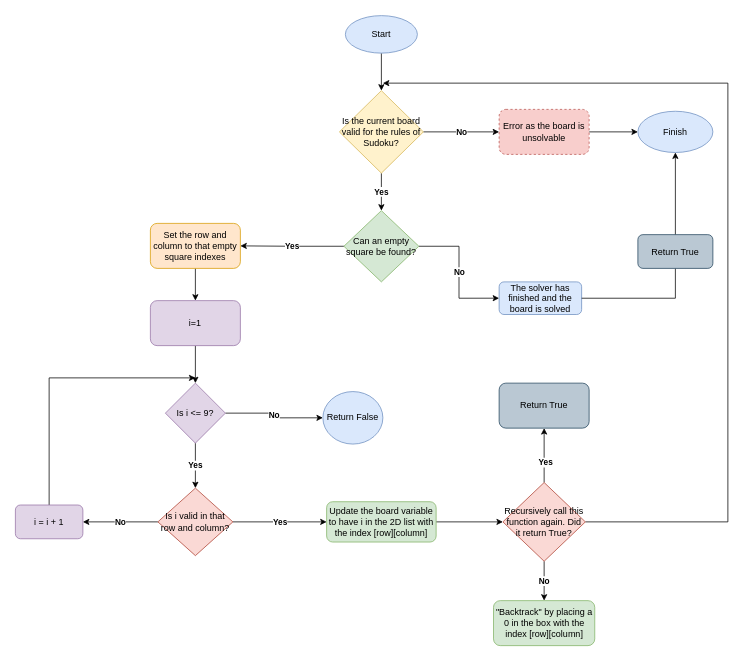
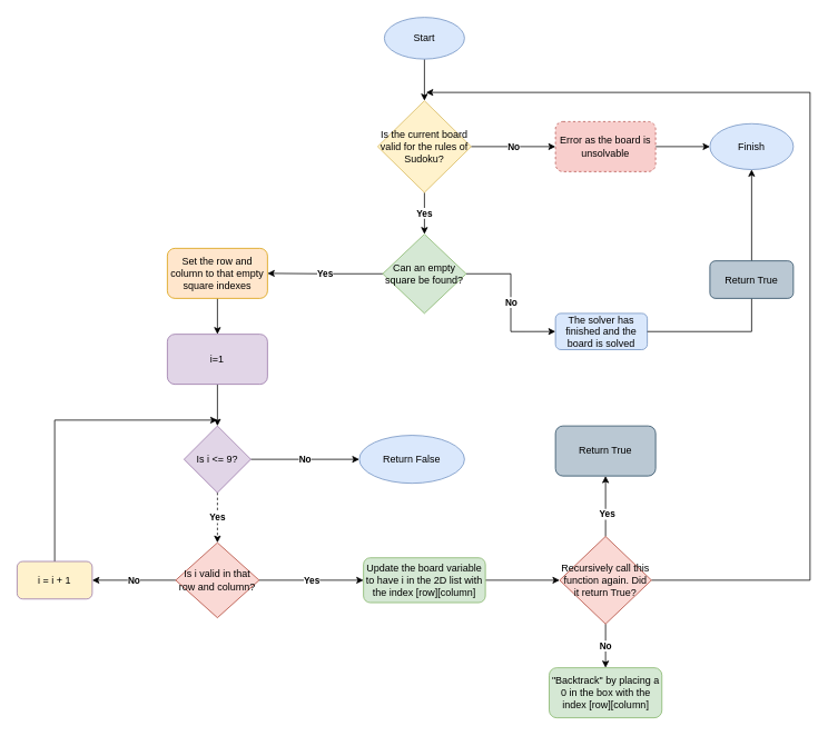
  <mxCell id="0" />
  <mxCell id="1" parent="0" />
  <mxCell id="2" value="" style="edgeStyle=orthogonalEdgeStyle;rounded=0;orthogonalLoop=1;jettySize=auto;html=1;entryX=0.5;entryY=0;entryDx=0;entryDy=0;" parent="1" source="3" target="6" edge="1"><mxGeometry relative="1" as="geometry" /></mxCell>
  <mxCell id="3" value="Start" style="ellipse;whiteSpace=wrap;html=1;fillColor=#dae8fc;strokeColor=#6c8ebf;" parent="1" vertex="1"><mxGeometry x="460" y="20" width="96" height="50" as="geometry" /></mxCell>
  <mxCell id="4" value="&lt;b&gt;Yes&lt;/b&gt;" style="edgeStyle=orthogonalEdgeStyle;rounded=0;orthogonalLoop=1;jettySize=auto;html=1;entryX=0.5;entryY=0;entryDx=0;entryDy=0;" parent="1" source="6" target="11" edge="1"><mxGeometry relative="1" as="geometry" /></mxCell>
  <mxCell id="5" value="&lt;b&gt;No&lt;/b&gt;" style="edgeStyle=orthogonalEdgeStyle;rounded=0;orthogonalLoop=1;jettySize=auto;html=1;entryX=0;entryY=0.5;entryDx=0;entryDy=0;" parent="1" source="6" target="8" edge="1"><mxGeometry relative="1" as="geometry" /></mxCell>
  <mxCell id="6" value="Is the current board valid for the rules of Sudoku?" style="rhombus;whiteSpace=wrap;html=1;fillColor=#fff2cc;strokeColor=#d6b656;" parent="1" vertex="1"><mxGeometry x="452" y="120" width="112" height="110" as="geometry" /></mxCell>
  <mxCell id="7" style="edgeStyle=orthogonalEdgeStyle;rounded=0;orthogonalLoop=1;jettySize=auto;html=1;" parent="1" source="8" target="36" edge="1"><mxGeometry relative="1" as="geometry" /></mxCell>
  <mxCell id="8" value="Error as the board is unsolvable" style="rounded=1;whiteSpace=wrap;html=1;fillColor=#f8cecc;strokeColor=#b85450;dashed=1;" parent="1" vertex="1"><mxGeometry x="665" y="145" width="120" height="60" as="geometry" /></mxCell>
  <mxCell id="9" value="&lt;b&gt;No&lt;/b&gt;" style="edgeStyle=orthogonalEdgeStyle;rounded=0;orthogonalLoop=1;jettySize=auto;html=1;entryX=0;entryY=0.5;entryDx=0;entryDy=0;" parent="1" source="11" target="13" edge="1"><mxGeometry relative="1" as="geometry" /></mxCell>
  <mxCell id="10" value="&lt;b&gt;Yes&lt;/b&gt;" style="edgeStyle=orthogonalEdgeStyle;rounded=0;orthogonalLoop=1;jettySize=auto;html=1;entryX=1;entryY=0.5;entryDx=0;entryDy=0;" parent="1" source="11" target="15" edge="1"><mxGeometry relative="1" as="geometry" /></mxCell>
  <mxCell id="11" value="Can an empty square be found?" style="rhombus;whiteSpace=wrap;html=1;fillColor=#d5e8d4;strokeColor=#82b366;" parent="1" vertex="1"><mxGeometry x="458" y="280" width="100" height="95" as="geometry" /></mxCell>
  <mxCell id="12" style="edgeStyle=orthogonalEdgeStyle;rounded=0;orthogonalLoop=1;jettySize=auto;html=1;entryX=0.5;entryY=1;entryDx=0;entryDy=0;startArrow=none;" parent="1" source="38" target="36" edge="1"><mxGeometry relative="1" as="geometry" /></mxCell>
  <mxCell id="13" value="The solver has finished and the board is solved" style="rounded=1;whiteSpace=wrap;html=1;fillColor=#dae8fc;strokeColor=#6c8ebf;" parent="1" vertex="1"><mxGeometry x="665" y="375" width="110" height="43.5" as="geometry" /></mxCell>
  <mxCell id="14" style="edgeStyle=orthogonalEdgeStyle;rounded=0;orthogonalLoop=1;jettySize=auto;html=1;entryX=0.5;entryY=0;entryDx=0;entryDy=0;" parent="1" source="15" target="17" edge="1"><mxGeometry relative="1" as="geometry" /></mxCell>
  <mxCell id="15" value="Set the row and column to that empty square indexes" style="rounded=1;whiteSpace=wrap;html=1;fillColor=#ffe6cc;strokeColor=#d79b00;" parent="1" vertex="1"><mxGeometry x="200" y="297" width="120" height="60" as="geometry" /></mxCell>
  <mxCell id="16" style="edgeStyle=orthogonalEdgeStyle;rounded=0;orthogonalLoop=1;jettySize=auto;html=1;entryX=0.5;entryY=0;entryDx=0;entryDy=0;" parent="1" source="17" target="20" edge="1"><mxGeometry relative="1" as="geometry" /></mxCell>
  <mxCell id="17" value="i=1" style="rounded=1;whiteSpace=wrap;html=1;fillColor=#e1d5e7;strokeColor=#9673a6;" parent="1" vertex="1"><mxGeometry x="200" y="400" width="120" height="60" as="geometry" /></mxCell>
  <mxCell id="18" value="&lt;b&gt;No&lt;/b&gt;" style="edgeStyle=orthogonalEdgeStyle;rounded=0;orthogonalLoop=1;jettySize=auto;html=1;entryX=0;entryY=0.5;entryDx=0;entryDy=0;" parent="1" source="20" target="21" edge="1"><mxGeometry relative="1" as="geometry"><Array as="points" /></mxGeometry></mxCell>
- <mxCell id="19" value="&lt;b&gt;Yes&lt;/b&gt;" style="edgeStyle=orthogonalEdgeStyle;rounded=0;orthogonalLoop=1;jettySize=auto;html=1;entryX=0.5;entryY=0;entryDx=0;entryDy=0;" parent="1" source="20" target="24" edge="1"><mxGeometry relative="1" as="geometry" /></mxCell>
+ <mxCell id="19" value="&lt;b&gt;Yes&lt;/b&gt;" style="edgeStyle=orthogonalEdgeStyle;rounded=0;orthogonalLoop=1;jettySize=auto;html=1;entryX=0.5;entryY=0;entryDx=0;entryDy=0;dashed=1;" parent="1" source="20" target="24" edge="1"><mxGeometry relative="1" as="geometry" /></mxCell>
  <mxCell id="20" value="Is i &amp;lt;= 9?" style="rhombus;whiteSpace=wrap;html=1;fillColor=#e1d5e7;strokeColor=#9673a6;" parent="1" vertex="1"><mxGeometry x="220" y="510" width="80" height="80" as="geometry" /></mxCell>
- <mxCell id="21" value="Return False" style="ellipse;whiteSpace=wrap;html=1;fillColor=#dae8fc;strokeColor=#6c8ebf;" parent="1" vertex="1"><mxGeometry x="430" y="521.25" width="80" height="70" as="geometry" /></mxCell>
+ <mxCell id="21" value="Return False" style="ellipse;whiteSpace=wrap;html=1;fillColor=#dae8fc;strokeColor=#6c8ebf;" parent="1" vertex="1"><mxGeometry x="430" y="521.25" width="126" height="57.5" as="geometry" /></mxCell>
  <mxCell id="22" value="&lt;b&gt;No&lt;/b&gt;" style="edgeStyle=orthogonalEdgeStyle;rounded=0;orthogonalLoop=1;jettySize=auto;html=1;entryX=1;entryY=0.5;entryDx=0;entryDy=0;" parent="1" source="24" target="26" edge="1"><mxGeometry relative="1" as="geometry" /></mxCell>
  <mxCell id="23" value="&lt;b&gt;Yes&lt;/b&gt;" style="edgeStyle=orthogonalEdgeStyle;rounded=0;orthogonalLoop=1;jettySize=auto;html=1;entryX=0;entryY=0.5;entryDx=0;entryDy=0;" parent="1" source="24" target="28" edge="1"><mxGeometry relative="1" as="geometry" /></mxCell>
  <mxCell id="24" value="Is i valid in that row and column?" style="rhombus;whiteSpace=wrap;html=1;fillColor=#fad9d5;strokeColor=#ae4132;" parent="1" vertex="1"><mxGeometry x="210" y="650" width="100" height="90" as="geometry" /></mxCell>
  <mxCell id="25" style="edgeStyle=orthogonalEdgeStyle;rounded=0;orthogonalLoop=1;jettySize=auto;html=1;" parent="1" source="26" edge="1"><mxGeometry relative="1" as="geometry"><mxPoint x="260" y="503" as="targetPoint" /><Array as="points"><mxPoint x="65" y="503" /></Array></mxGeometry></mxCell>
- <mxCell id="26" value="i = i + 1" style="rounded=1;whiteSpace=wrap;html=1;fillColor=#e1d5e7;strokeColor=#9673a6;" parent="1" vertex="1"><mxGeometry x="20" y="672.5" width="90" height="45" as="geometry" /></mxCell>
+ <mxCell id="26" value="i = i + 1" style="rounded=1;whiteSpace=wrap;html=1;fillColor=#fff2cc;strokeColor=#9673a6;" parent="1" vertex="1"><mxGeometry x="20" y="672.5" width="90" height="45" as="geometry" /></mxCell>
  <mxCell id="27" style="edgeStyle=orthogonalEdgeStyle;rounded=0;orthogonalLoop=1;jettySize=auto;html=1;entryX=0;entryY=0.5;entryDx=0;entryDy=0;" parent="1" source="28" target="33" edge="1"><mxGeometry relative="1" as="geometry" /></mxCell>
  <mxCell id="28" value="Update the board variable to have i in the 2D list with the index [row][column]" style="rounded=1;whiteSpace=wrap;html=1;fillColor=#d5e8d4;strokeColor=#82b366;" parent="1" vertex="1"><mxGeometry x="435" y="668.13" width="146" height="53.75" as="geometry" /></mxCell>
  <mxCell id="29" style="edgeStyle=orthogonalEdgeStyle;rounded=0;orthogonalLoop=1;jettySize=auto;html=1;" parent="1" source="33" edge="1"><mxGeometry relative="1" as="geometry"><mxPoint x="510" y="110" as="targetPoint" /><Array as="points"><mxPoint x="970" y="695" /><mxPoint x="970" y="110" /></Array></mxGeometry></mxCell>
  <mxCell id="30" style="edgeStyle=orthogonalEdgeStyle;rounded=0;orthogonalLoop=1;jettySize=auto;html=1;" parent="1" source="33" target="34" edge="1"><mxGeometry relative="1" as="geometry" /></mxCell>
  <mxCell id="31" value="&lt;b&gt;Yes&lt;/b&gt;" style="edgeLabel;html=1;align=center;verticalAlign=middle;resizable=0;points=[];" parent="30" vertex="1" connectable="0"><mxGeometry x="-0.255" y="-1" relative="1" as="geometry"><mxPoint as="offset" /></mxGeometry></mxCell>
  <mxCell id="32" value="&lt;b&gt;No&lt;/b&gt;" style="edgeStyle=orthogonalEdgeStyle;rounded=0;orthogonalLoop=1;jettySize=auto;html=1;entryX=0.5;entryY=0;entryDx=0;entryDy=0;" parent="1" source="33" target="35" edge="1"><mxGeometry relative="1" as="geometry" /></mxCell>
  <mxCell id="33" value="Recursively call this function again. Did it return True?" style="rhombus;whiteSpace=wrap;html=1;fillColor=#fad9d5;strokeColor=#ae4132;" parent="1" vertex="1"><mxGeometry x="670" y="642.5" width="110" height="105" as="geometry" /></mxCell>
  <mxCell id="34" value="Return True" style="rounded=1;whiteSpace=wrap;html=1;fillColor=#bac8d3;strokeColor=#23445d;" parent="1" vertex="1"><mxGeometry x="665" y="510" width="120" height="60" as="geometry" /></mxCell>
  <mxCell id="35" value="&quot;Backtrack&quot; by placing a 0 in the box with the index [row][column]" style="rounded=1;whiteSpace=wrap;html=1;fillColor=#d5e8d4;strokeColor=#82b366;" parent="1" vertex="1"><mxGeometry x="657.5" y="800" width="135" height="60" as="geometry" /></mxCell>
  <mxCell id="36" value="Finish" style="ellipse;whiteSpace=wrap;html=1;fillColor=#dae8fc;strokeColor=#6c8ebf;" parent="1" vertex="1"><mxGeometry x="850" y="147.5" width="100" height="55" as="geometry" /></mxCell>
  <mxCell id="37" value="" style="edgeStyle=orthogonalEdgeStyle;rounded=0;orthogonalLoop=1;jettySize=auto;html=1;entryX=0.5;entryY=1;entryDx=0;entryDy=0;endArrow=none;" parent="1" source="13" target="38" edge="1"><mxGeometry relative="1" as="geometry"><mxPoint x="775" y="397" as="sourcePoint" /><mxPoint x="900" y="203" as="targetPoint" /></mxGeometry></mxCell>
  <mxCell id="38" value="Return True" style="rounded=1;whiteSpace=wrap;html=1;fillColor=#bac8d3;strokeColor=#23445d;" parent="1" vertex="1"><mxGeometry x="850" y="312" width="100" height="45" as="geometry" /></mxCell>
